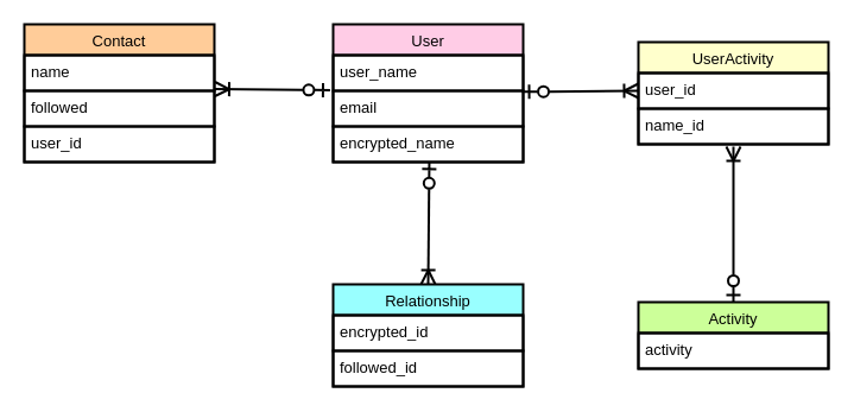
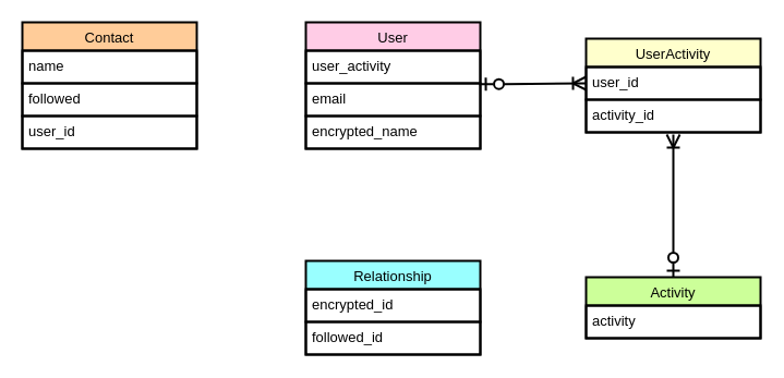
  <mxCell id="0" />
  <mxCell id="1" parent="0" />
  <mxCell id="2" value="User" style="swimlane;fontStyle=0;childLayout=stackLayout;horizontal=1;startSize=26;horizontalStack=0;resizeParent=1;resizeParentMax=0;resizeLast=0;collapsible=1;marginBottom=0;align=center;fontSize=13;swimlaneFillColor=#FFFFFF;fillColor=#FFCCE6;fontColor=#000000;labelBackgroundColor=none;strokeColor=#000000;strokeWidth=2;" parent="1" vertex="1"><mxGeometry x="280" y="20" width="160" height="116" as="geometry"><mxRectangle x="121" y="118" width="54" height="26" as="alternateBounds" /></mxGeometry></mxCell>
- <mxCell id="3" value="user_name" style="text;strokeColor=#000000;fillColor=none;spacingLeft=4;spacingRight=4;overflow=hidden;rotatable=0;points=[[0,0.5],[1,0.5]];portConstraint=eastwest;fontSize=13;fontColor=#000000;labelBackgroundColor=none;strokeWidth=2;" parent="2" vertex="1"><mxGeometry y="26" width="160" height="30" as="geometry" /></mxCell>
+ <mxCell id="3" value="user_activity" style="text;strokeColor=#000000;fillColor=none;spacingLeft=4;spacingRight=4;overflow=hidden;rotatable=0;points=[[0,0.5],[1,0.5]];portConstraint=eastwest;fontSize=13;fontColor=#000000;labelBackgroundColor=none;strokeWidth=2;" parent="2" vertex="1"><mxGeometry y="26" width="160" height="30" as="geometry" /></mxCell>
  <mxCell id="4" value="email" style="text;strokeColor=#000000;fillColor=none;spacingLeft=4;spacingRight=4;overflow=hidden;rotatable=0;points=[[0,0.5],[1,0.5]];portConstraint=eastwest;fontSize=13;fontColor=#000000;labelBackgroundColor=none;strokeWidth=2;" parent="2" vertex="1"><mxGeometry y="56" width="160" height="30" as="geometry" /></mxCell>
  <mxCell id="5" value="encrypted_name" style="text;strokeColor=#000000;fillColor=none;spacingLeft=4;spacingRight=4;overflow=hidden;rotatable=0;points=[[0,0.5],[1,0.5]];portConstraint=eastwest;fontSize=13;fontColor=#000000;labelBackgroundColor=none;strokeWidth=2;" parent="2" vertex="1"><mxGeometry y="86" width="160" height="30" as="geometry" /></mxCell>
  <mxCell id="6" value="UserActivity" style="swimlane;fontStyle=0;childLayout=stackLayout;horizontal=1;startSize=26;horizontalStack=0;resizeParent=1;resizeParentMax=0;resizeLast=0;collapsible=1;marginBottom=0;align=center;fontSize=13;fontColor=#000000;labelBackgroundColor=none;fillColor=#FFFFCC;strokeColor=#000000;strokeWidth=2;swimlaneFillColor=#FFFFFF;" parent="1" vertex="1"><mxGeometry x="537" y="35" width="160" height="86" as="geometry" /></mxCell>
  <mxCell id="7" value="user_id" style="text;strokeColor=#000000;fillColor=none;spacingLeft=4;spacingRight=4;overflow=hidden;rotatable=0;points=[[0,0.5],[1,0.5]];portConstraint=eastwest;fontSize=13;fontColor=#000000;labelBackgroundColor=none;strokeWidth=2;" parent="6" vertex="1"><mxGeometry y="26" width="160" height="30" as="geometry" /></mxCell>
- <mxCell id="8" value="name_id" style="text;strokeColor=#000000;fillColor=none;spacingLeft=4;spacingRight=4;overflow=hidden;rotatable=0;points=[[0,0.5],[1,0.5]];portConstraint=eastwest;fontSize=13;fontColor=#000000;labelBackgroundColor=none;strokeWidth=2;" parent="6" vertex="1"><mxGeometry y="56" width="160" height="30" as="geometry" /></mxCell>
+ <mxCell id="8" value="activity_id" style="text;strokeColor=#000000;fillColor=none;spacingLeft=4;spacingRight=4;overflow=hidden;rotatable=0;points=[[0,0.5],[1,0.5]];portConstraint=eastwest;fontSize=13;fontColor=#000000;labelBackgroundColor=none;strokeWidth=2;" parent="6" vertex="1"><mxGeometry y="56" width="160" height="30" as="geometry" /></mxCell>
  <mxCell id="9" value="Relationship" style="swimlane;fontStyle=0;childLayout=stackLayout;horizontal=1;startSize=26;horizontalStack=0;resizeParent=1;resizeParentMax=0;resizeLast=0;collapsible=1;marginBottom=0;align=center;fontSize=13;fontColor=#000000;labelBackgroundColor=none;fillColor=#99FFFF;strokeColor=#000000;strokeWidth=2;swimlaneFillColor=#FFFFFF;" parent="1" vertex="1"><mxGeometry x="280" y="239" width="160" height="86" as="geometry" /></mxCell>
  <mxCell id="10" value="encrypted_id" style="text;strokeColor=#000000;fillColor=none;spacingLeft=4;spacingRight=4;overflow=hidden;rotatable=0;points=[[0,0.5],[1,0.5]];portConstraint=eastwest;fontSize=13;fontColor=#000000;labelBackgroundColor=none;strokeWidth=2;" parent="9" vertex="1"><mxGeometry y="26" width="160" height="30" as="geometry" /></mxCell>
  <mxCell id="11" value="followed_id" style="text;strokeColor=#000000;fillColor=none;spacingLeft=4;spacingRight=4;overflow=hidden;rotatable=0;points=[[0,0.5],[1,0.5]];portConstraint=eastwest;fontSize=13;fontColor=#000000;labelBackgroundColor=none;strokeWidth=2;" parent="9" vertex="1"><mxGeometry y="56" width="160" height="30" as="geometry" /></mxCell>
  <mxCell id="12" value="Activity" style="swimlane;fontStyle=0;childLayout=stackLayout;horizontal=1;startSize=26;horizontalStack=0;resizeParent=1;resizeParentMax=0;resizeLast=0;collapsible=1;marginBottom=0;align=center;fontSize=13;fontColor=#000000;labelBackgroundColor=none;fillColor=#CCFF99;strokeColor=#000000;strokeWidth=2;swimlaneFillColor=#FFFFFF;" parent="1" vertex="1"><mxGeometry x="537" y="254" width="160" height="56" as="geometry" /></mxCell>
  <mxCell id="13" value="activity" style="text;strokeColor=#000000;fillColor=none;spacingLeft=4;spacingRight=4;overflow=hidden;rotatable=0;points=[[0,0.5],[1,0.5]];portConstraint=eastwest;fontSize=13;fontColor=#000000;labelBackgroundColor=none;strokeWidth=2;" parent="12" vertex="1"><mxGeometry y="26" width="160" height="30" as="geometry" /></mxCell>
- <mxCell id="14" value="" style="fontSize=13;html=1;endArrow=ERoneToMany;startArrow=ERzeroToOne;exitX=0.506;exitY=0.995;exitDx=0;exitDy=0;exitPerimeter=0;entryX=0.5;entryY=0;entryDx=0;entryDy=0;endSize=9;startSize=9;startFill=0;fontColor=#000000;labelBackgroundColor=none;strokeColor=#000000;strokeWidth=2;" parent="1" source="5" target="9" edge="1"><mxGeometry width="100" height="100" relative="1" as="geometry"><mxPoint x="381" y="189" as="sourcePoint" /><mxPoint x="481" y="89" as="targetPoint" /></mxGeometry></mxCell>
  <mxCell id="15" value="" style="fontSize=13;html=1;endArrow=ERoneToMany;startArrow=ERzeroToOne;exitX=0.5;exitY=0;exitDx=0;exitDy=0;endSize=9;startSize=9;startFill=0;fontColor=#000000;labelBackgroundColor=none;strokeColor=#000000;strokeWidth=2;" parent="1" source="12" edge="1"><mxGeometry width="100" height="100" relative="1" as="geometry"><mxPoint x="655.96" y="127" as="sourcePoint" /><mxPoint x="617" y="123" as="targetPoint" /></mxGeometry></mxCell>
  <mxCell id="16" value="" style="fontSize=13;html=1;endArrow=ERoneToMany;startArrow=ERzeroToOne;exitX=0.994;exitY=1.028;exitDx=0;exitDy=0;exitPerimeter=0;entryX=0;entryY=0.5;entryDx=0;entryDy=0;endSize=9;startSize=9;startFill=0;fontColor=#000000;labelBackgroundColor=none;strokeColor=#000000;strokeWidth=2;" parent="1" source="3" target="7" edge="1"><mxGeometry width="100" height="100" relative="1" as="geometry"><mxPoint x="440.96" y="79" as="sourcePoint" /><mxPoint x="440" y="182.15" as="targetPoint" /></mxGeometry></mxCell>
  <mxCell id="17" value="Contact" style="swimlane;fontStyle=0;childLayout=stackLayout;horizontal=1;startSize=26;horizontalStack=0;resizeParent=1;resizeParentMax=0;resizeLast=0;collapsible=1;marginBottom=0;align=center;fontSize=13;swimlaneFillColor=#FFFFFF;fillColor=#FFCC99;fontColor=#000000;labelBackgroundColor=none;strokeColor=#000000;strokeWidth=2;" vertex="1" parent="1"><mxGeometry x="20" y="20" width="160" height="116" as="geometry"><mxRectangle x="121" y="118" width="54" height="26" as="alternateBounds" /></mxGeometry></mxCell>
  <mxCell id="18" value="name" style="text;strokeColor=#000000;fillColor=none;spacingLeft=4;spacingRight=4;overflow=hidden;rotatable=0;points=[[0,0.5],[1,0.5]];portConstraint=eastwest;fontSize=13;fontColor=#000000;labelBackgroundColor=none;strokeWidth=2;" vertex="1" parent="17"><mxGeometry y="26" width="160" height="30" as="geometry" /></mxCell>
  <mxCell id="19" value="followed" style="text;strokeColor=#000000;fillColor=none;spacingLeft=4;spacingRight=4;overflow=hidden;rotatable=0;points=[[0,0.5],[1,0.5]];portConstraint=eastwest;fontSize=13;fontColor=#000000;labelBackgroundColor=none;strokeWidth=2;" vertex="1" parent="17"><mxGeometry y="56" width="160" height="30" as="geometry" /></mxCell>
  <mxCell id="20" value="user_id" style="text;strokeColor=#000000;fillColor=none;spacingLeft=4;spacingRight=4;overflow=hidden;rotatable=0;points=[[0,0.5],[1,0.5]];portConstraint=eastwest;fontSize=13;fontColor=#000000;labelBackgroundColor=none;strokeWidth=2;" vertex="1" parent="17"><mxGeometry y="86" width="160" height="30" as="geometry" /></mxCell>
- <mxCell id="21" value="" style="fontSize=13;html=1;endArrow=ERoneToMany;startArrow=ERzeroToOne;exitX=-0.016;exitY=-0.017;exitDx=0;exitDy=0;exitPerimeter=0;entryX=1.003;entryY=-0.05;entryDx=0;entryDy=0;endSize=9;startSize=9;startFill=0;fontColor=#000000;labelBackgroundColor=none;strokeColor=#000000;strokeWidth=2;entryPerimeter=0;" edge="1" parent="1" source="4" target="19"><mxGeometry width="100" height="100" relative="1" as="geometry"><mxPoint x="204" y="-33.16" as="sourcePoint" /><mxPoint x="301.96" y="-34" as="targetPoint" /></mxGeometry></mxCell>
